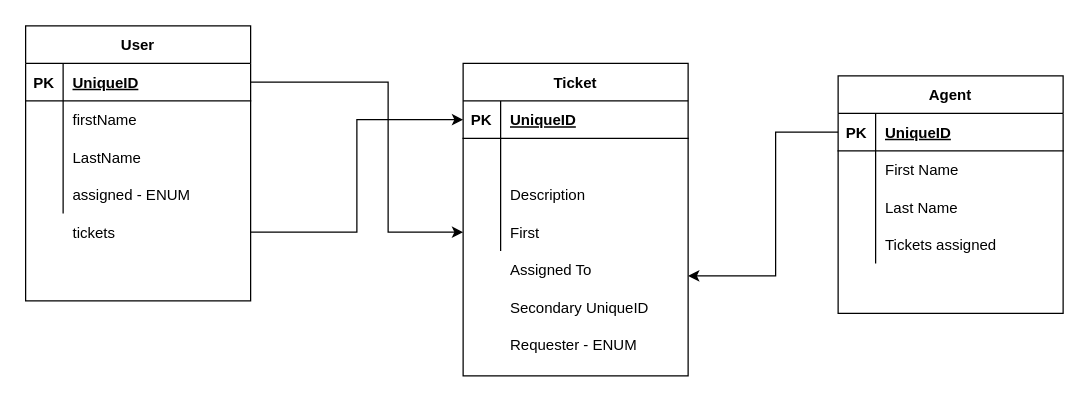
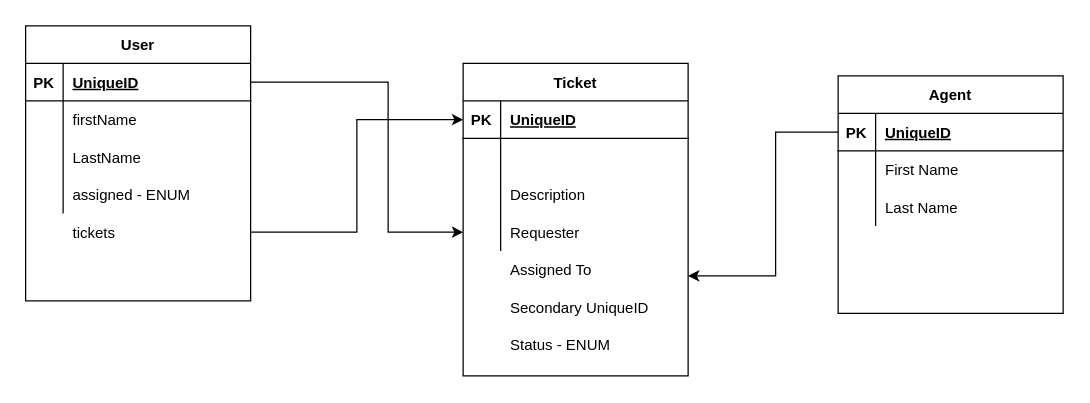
  <mxCell id="0" />
  <mxCell id="1" parent="0" />
  <mxCell id="2" value="User" style="shape=table;startSize=30;container=1;collapsible=1;childLayout=tableLayout;fixedRows=1;rowLines=0;fontStyle=1;align=center;resizeLast=1;" vertex="1" parent="1"><mxGeometry x="20" y="20" width="180" height="220" as="geometry" /></mxCell>
  <mxCell id="3" value="" style="shape=partialRectangle;collapsible=0;dropTarget=0;pointerEvents=0;fillColor=none;top=0;left=0;bottom=1;right=0;points=[[0,0.5],[1,0.5]];portConstraint=eastwest;" vertex="1" parent="2"><mxGeometry y="30" width="180" height="30" as="geometry" /></mxCell>
  <mxCell id="4" value="PK" style="shape=partialRectangle;connectable=0;fillColor=none;top=0;left=0;bottom=0;right=0;fontStyle=1;overflow=hidden;" vertex="1" parent="3"><mxGeometry width="30" height="30" as="geometry" /></mxCell>
  <mxCell id="5" value="UniqueID" style="shape=partialRectangle;connectable=0;fillColor=none;top=0;left=0;bottom=0;right=0;align=left;spacingLeft=6;fontStyle=5;overflow=hidden;" vertex="1" parent="3"><mxGeometry x="30" width="150" height="30" as="geometry" /></mxCell>
  <mxCell id="6" value="" style="shape=partialRectangle;collapsible=0;dropTarget=0;pointerEvents=0;fillColor=none;top=0;left=0;bottom=0;right=0;points=[[0,0.5],[1,0.5]];portConstraint=eastwest;" vertex="1" parent="2"><mxGeometry y="60" width="180" height="30" as="geometry" /></mxCell>
  <mxCell id="7" value="" style="shape=partialRectangle;connectable=0;fillColor=none;top=0;left=0;bottom=0;right=0;editable=1;overflow=hidden;" vertex="1" parent="6"><mxGeometry width="30" height="30" as="geometry" /></mxCell>
  <mxCell id="8" value="firstName" style="shape=partialRectangle;connectable=0;fillColor=none;top=0;left=0;bottom=0;right=0;align=left;spacingLeft=6;overflow=hidden;" vertex="1" parent="6"><mxGeometry x="30" width="150" height="30" as="geometry" /></mxCell>
  <mxCell id="9" value="" style="shape=partialRectangle;collapsible=0;dropTarget=0;pointerEvents=0;fillColor=none;top=0;left=0;bottom=0;right=0;points=[[0,0.5],[1,0.5]];portConstraint=eastwest;" vertex="1" parent="2"><mxGeometry y="90" width="180" height="30" as="geometry" /></mxCell>
  <mxCell id="10" value="" style="shape=partialRectangle;connectable=0;fillColor=none;top=0;left=0;bottom=0;right=0;editable=1;overflow=hidden;" vertex="1" parent="9"><mxGeometry width="30" height="30" as="geometry" /></mxCell>
  <mxCell id="11" value="LastName" style="shape=partialRectangle;connectable=0;fillColor=none;top=0;left=0;bottom=0;right=0;align=left;spacingLeft=6;overflow=hidden;" vertex="1" parent="9"><mxGeometry x="30" width="150" height="30" as="geometry" /></mxCell>
  <mxCell id="12" value="" style="shape=partialRectangle;collapsible=0;dropTarget=0;pointerEvents=0;fillColor=none;top=0;left=0;bottom=0;right=0;points=[[0,0.5],[1,0.5]];portConstraint=eastwest;" vertex="1" parent="2"><mxGeometry y="120" width="180" height="30" as="geometry" /></mxCell>
  <mxCell id="13" value="" style="shape=partialRectangle;connectable=0;fillColor=none;top=0;left=0;bottom=0;right=0;editable=1;overflow=hidden;" vertex="1" parent="12"><mxGeometry width="30" height="30" as="geometry" /></mxCell>
  <mxCell id="14" value="assigned - ENUM" style="shape=partialRectangle;connectable=0;fillColor=none;top=0;left=0;bottom=0;right=0;align=left;spacingLeft=6;overflow=hidden;" vertex="1" parent="12"><mxGeometry x="30" width="150" height="30" as="geometry" /></mxCell>
  <mxCell id="15" style="edgeStyle=orthogonalEdgeStyle;rounded=0;orthogonalLoop=1;jettySize=auto;html=1;exitX=1;exitY=0.5;exitDx=0;exitDy=0;entryX=0;entryY=0.5;entryDx=0;entryDy=0;" edge="1" parent="1" source="16" target="20"><mxGeometry relative="1" as="geometry"><mxPoint x="285" y="130" as="targetPoint" /></mxGeometry></mxCell>
  <mxCell id="16" value="" style="shape=partialRectangle;collapsible=0;dropTarget=0;pointerEvents=0;fillColor=none;top=0;left=0;bottom=0;right=0;points=[[0,0.5],[1,0.5]];portConstraint=eastwest;" vertex="1" parent="1"><mxGeometry x="20" y="170" width="180" height="30" as="geometry" /></mxCell>
  <mxCell id="17" value="" style="shape=partialRectangle;connectable=0;fillColor=none;top=0;left=0;bottom=0;right=0;editable=1;overflow=hidden;" vertex="1" parent="16"><mxGeometry width="30" height="30" as="geometry" /></mxCell>
  <mxCell id="18" value="tickets" style="shape=partialRectangle;connectable=0;fillColor=none;top=0;left=0;bottom=0;right=0;align=left;spacingLeft=6;overflow=hidden;" vertex="1" parent="16"><mxGeometry x="30" width="150" height="30" as="geometry" /></mxCell>
  <mxCell id="19" value="Ticket" style="shape=table;startSize=30;container=1;collapsible=1;childLayout=tableLayout;fixedRows=1;rowLines=0;fontStyle=1;align=center;resizeLast=1;" vertex="1" parent="1"><mxGeometry x="370" y="50" width="180" height="250" as="geometry"><mxRectangle x="450" y="270" width="70" height="30" as="alternateBounds" /></mxGeometry></mxCell>
  <mxCell id="20" value="" style="shape=partialRectangle;collapsible=0;dropTarget=0;pointerEvents=0;fillColor=none;top=0;left=0;bottom=1;right=0;points=[[0,0.5],[1,0.5]];portConstraint=eastwest;" vertex="1" parent="19"><mxGeometry y="30" width="180" height="30" as="geometry" /></mxCell>
  <mxCell id="21" value="PK" style="shape=partialRectangle;connectable=0;fillColor=none;top=0;left=0;bottom=0;right=0;fontStyle=1;overflow=hidden;" vertex="1" parent="20"><mxGeometry width="30" height="30" as="geometry" /></mxCell>
  <mxCell id="22" value="UniqueID" style="shape=partialRectangle;connectable=0;fillColor=none;top=0;left=0;bottom=0;right=0;align=left;spacingLeft=6;fontStyle=5;overflow=hidden;" vertex="1" parent="20"><mxGeometry x="30" width="150" height="30" as="geometry" /></mxCell>
  <mxCell id="23" value="" style="shape=partialRectangle;collapsible=0;dropTarget=0;pointerEvents=0;fillColor=none;top=0;left=0;bottom=0;right=0;points=[[0,0.5],[1,0.5]];portConstraint=eastwest;" vertex="1" parent="19"><mxGeometry y="60" width="180" height="30" as="geometry" /></mxCell>
  <mxCell id="24" value="" style="shape=partialRectangle;connectable=0;fillColor=none;top=0;left=0;bottom=0;right=0;editable=1;overflow=hidden;" vertex="1" parent="23"><mxGeometry width="30" height="30" as="geometry" /></mxCell>
  <mxCell id="25" value="" style="shape=partialRectangle;collapsible=0;dropTarget=0;pointerEvents=0;fillColor=none;top=0;left=0;bottom=0;right=0;points=[[0,0.5],[1,0.5]];portConstraint=eastwest;" vertex="1" parent="19"><mxGeometry y="90" width="180" height="30" as="geometry" /></mxCell>
  <mxCell id="26" value="" style="shape=partialRectangle;connectable=0;fillColor=none;top=0;left=0;bottom=0;right=0;editable=1;overflow=hidden;" vertex="1" parent="25"><mxGeometry width="30" height="30" as="geometry" /></mxCell>
  <mxCell id="27" value="Description" style="shape=partialRectangle;connectable=0;fillColor=none;top=0;left=0;bottom=0;right=0;align=left;spacingLeft=6;overflow=hidden;" vertex="1" parent="25"><mxGeometry x="30" width="150" height="30" as="geometry" /></mxCell>
  <mxCell id="28" value="" style="shape=partialRectangle;collapsible=0;dropTarget=0;pointerEvents=0;fillColor=none;top=0;left=0;bottom=0;right=0;points=[[0,0.5],[1,0.5]];portConstraint=eastwest;" vertex="1" parent="19"><mxGeometry y="120" width="180" height="30" as="geometry" /></mxCell>
  <mxCell id="29" value="" style="shape=partialRectangle;connectable=0;fillColor=none;top=0;left=0;bottom=0;right=0;editable=1;overflow=hidden;" vertex="1" parent="28"><mxGeometry width="30" height="30" as="geometry" /></mxCell>
- <mxCell id="30" value="First" style="shape=partialRectangle;connectable=0;fillColor=none;top=0;left=0;bottom=0;right=0;align=left;spacingLeft=6;overflow=hidden;" vertex="1" parent="28"><mxGeometry x="30" width="150" height="30" as="geometry" /></mxCell>
+ <mxCell id="30" value="Requester" style="shape=partialRectangle;connectable=0;fillColor=none;top=0;left=0;bottom=0;right=0;align=left;spacingLeft=6;overflow=hidden;" vertex="1" parent="28"><mxGeometry x="30" width="150" height="30" as="geometry" /></mxCell>
  <mxCell id="31" style="edgeStyle=orthogonalEdgeStyle;rounded=0;orthogonalLoop=1;jettySize=auto;html=1;exitX=1;exitY=0.5;exitDx=0;exitDy=0;" edge="1" parent="1" source="3" target="28"><mxGeometry relative="1" as="geometry"><Array as="points"><mxPoint x="310" y="65" /><mxPoint x="310" y="185" /></Array></mxGeometry></mxCell>
  <mxCell id="32" value="Assigned To" style="shape=partialRectangle;connectable=0;fillColor=none;top=0;left=0;bottom=0;right=0;align=left;spacingLeft=6;overflow=hidden;" vertex="1" parent="1"><mxGeometry x="400" y="200" width="130" height="30" as="geometry" /></mxCell>
  <mxCell id="33" value="Secondary UniqueID" style="shape=partialRectangle;connectable=0;fillColor=none;top=0;left=0;bottom=0;right=0;align=left;spacingLeft=6;overflow=hidden;" vertex="1" parent="1"><mxGeometry x="400" y="230" width="150" height="30" as="geometry" /></mxCell>
- <mxCell id="34" value="Requester - ENUM" style="shape=partialRectangle;connectable=0;fillColor=none;top=0;left=0;bottom=0;right=0;align=left;spacingLeft=6;overflow=hidden;" vertex="1" parent="1"><mxGeometry x="400" y="260" width="150" height="30" as="geometry" /></mxCell>
+ <mxCell id="34" value="Status - ENUM" style="shape=partialRectangle;connectable=0;fillColor=none;top=0;left=0;bottom=0;right=0;align=left;spacingLeft=6;overflow=hidden;" vertex="1" parent="1"><mxGeometry x="400" y="260" width="150" height="30" as="geometry" /></mxCell>
  <mxCell id="35" value="Agent" style="shape=table;startSize=30;container=1;collapsible=1;childLayout=tableLayout;fixedRows=1;rowLines=0;fontStyle=1;align=center;resizeLast=1;" vertex="1" parent="1"><mxGeometry x="670" y="60" width="180" height="190" as="geometry" /></mxCell>
  <mxCell id="36" value="" style="shape=partialRectangle;collapsible=0;dropTarget=0;pointerEvents=0;fillColor=none;top=0;left=0;bottom=1;right=0;points=[[0,0.5],[1,0.5]];portConstraint=eastwest;" vertex="1" parent="35"><mxGeometry y="30" width="180" height="30" as="geometry" /></mxCell>
  <mxCell id="37" value="PK" style="shape=partialRectangle;connectable=0;fillColor=none;top=0;left=0;bottom=0;right=0;fontStyle=1;overflow=hidden;" vertex="1" parent="36"><mxGeometry width="30" height="30" as="geometry" /></mxCell>
  <mxCell id="38" value="UniqueID" style="shape=partialRectangle;connectable=0;fillColor=none;top=0;left=0;bottom=0;right=0;align=left;spacingLeft=6;fontStyle=5;overflow=hidden;" vertex="1" parent="36"><mxGeometry x="30" width="150" height="30" as="geometry" /></mxCell>
  <mxCell id="39" value="" style="shape=partialRectangle;collapsible=0;dropTarget=0;pointerEvents=0;fillColor=none;top=0;left=0;bottom=0;right=0;points=[[0,0.5],[1,0.5]];portConstraint=eastwest;" vertex="1" parent="35"><mxGeometry y="60" width="180" height="30" as="geometry" /></mxCell>
  <mxCell id="40" value="" style="shape=partialRectangle;connectable=0;fillColor=none;top=0;left=0;bottom=0;right=0;editable=1;overflow=hidden;" vertex="1" parent="39"><mxGeometry width="30" height="30" as="geometry" /></mxCell>
  <mxCell id="41" value="First Name" style="shape=partialRectangle;connectable=0;fillColor=none;top=0;left=0;bottom=0;right=0;align=left;spacingLeft=6;overflow=hidden;" vertex="1" parent="39"><mxGeometry x="30" width="150" height="30" as="geometry" /></mxCell>
  <mxCell id="42" value="" style="shape=partialRectangle;collapsible=0;dropTarget=0;pointerEvents=0;fillColor=none;top=0;left=0;bottom=0;right=0;points=[[0,0.5],[1,0.5]];portConstraint=eastwest;" vertex="1" parent="35"><mxGeometry y="90" width="180" height="30" as="geometry" /></mxCell>
  <mxCell id="43" value="" style="shape=partialRectangle;connectable=0;fillColor=none;top=0;left=0;bottom=0;right=0;editable=1;overflow=hidden;" vertex="1" parent="42"><mxGeometry width="30" height="30" as="geometry" /></mxCell>
  <mxCell id="44" value="Last Name" style="shape=partialRectangle;connectable=0;fillColor=none;top=0;left=0;bottom=0;right=0;align=left;spacingLeft=6;overflow=hidden;" vertex="1" parent="42"><mxGeometry x="30" width="150" height="30" as="geometry" /></mxCell>
  <mxCell id="45" value="" style="shape=partialRectangle;collapsible=0;dropTarget=0;pointerEvents=0;fillColor=none;top=0;left=0;bottom=0;right=0;points=[[0,0.5],[1,0.5]];portConstraint=eastwest;" vertex="1" parent="35"><mxGeometry y="120" width="180" height="30" as="geometry" /></mxCell>
  <mxCell id="46" value="" style="shape=partialRectangle;connectable=0;fillColor=none;top=0;left=0;bottom=0;right=0;editable=1;overflow=hidden;" vertex="1" parent="45"><mxGeometry width="30" height="30" as="geometry" /></mxCell>
- <mxCell id="47" value="Tickets assigned" style="shape=partialRectangle;connectable=0;fillColor=none;top=0;left=0;bottom=0;right=0;align=left;spacingLeft=6;overflow=hidden;" vertex="1" parent="45"><mxGeometry x="30" width="150" height="30" as="geometry" /></mxCell>
  <mxCell id="48" style="edgeStyle=orthogonalEdgeStyle;rounded=0;orthogonalLoop=1;jettySize=auto;html=1;exitX=0;exitY=0.5;exitDx=0;exitDy=0;" edge="1" parent="1" source="36"><mxGeometry relative="1" as="geometry"><mxPoint x="550" y="220" as="targetPoint" /><Array as="points"><mxPoint x="620" y="105" /><mxPoint x="620" y="220" /></Array></mxGeometry></mxCell>
